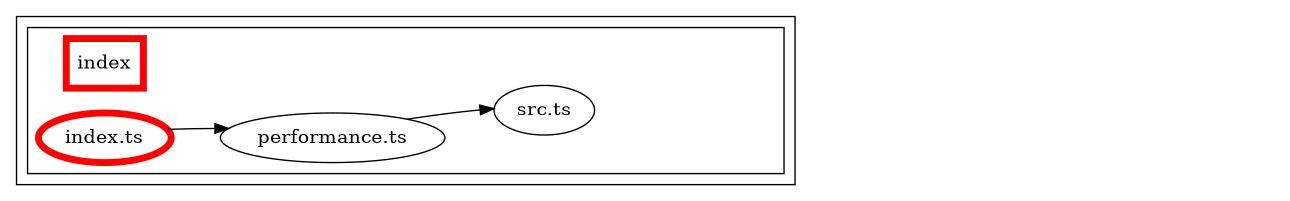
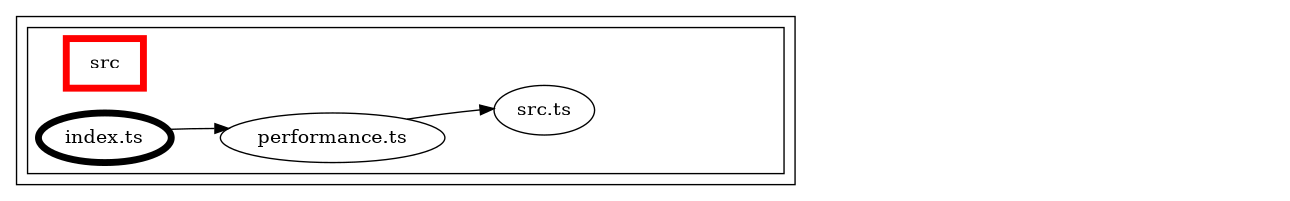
  digraph {
    compound=true
    rankdir=LR
    edge [style=invis]
    n1 [label="performance.ts"]
    exit_src [style=invis]
    n3 [label="src.ts"]
-   n4 [color="#ff0000" label=index penwidth=5 shape=rectangle]
-   n5 [color="#ff0000" label="index.ts" penwidth=5]
+   n4 [color="#ff0000" label=src penwidth=5 shape=rectangle]
+   n5 [color=black label="index.ts" penwidth=5]
    "dependency-graph-[object Object]" [style=invis]
    subgraph cluster_1 {
      color="#000000"
      subgraph cluster_2 {
        color="#000000"
        n1
        exit_src
        n3
        n4
        n5
      }
    }
    n1 -> exit_src
    n1 -> n3
    n1 -> n3 [color=black style=solid]
    exit_src -> exit_src
    exit_src -> exit_src
    exit_src -> exit_src
    exit_src -> "dependency-graph-[object Object]"
    n3 -> exit_src
    n5 -> n1
    n5 -> n1 [color=black style=solid]
    n5 -> exit_src
  }
